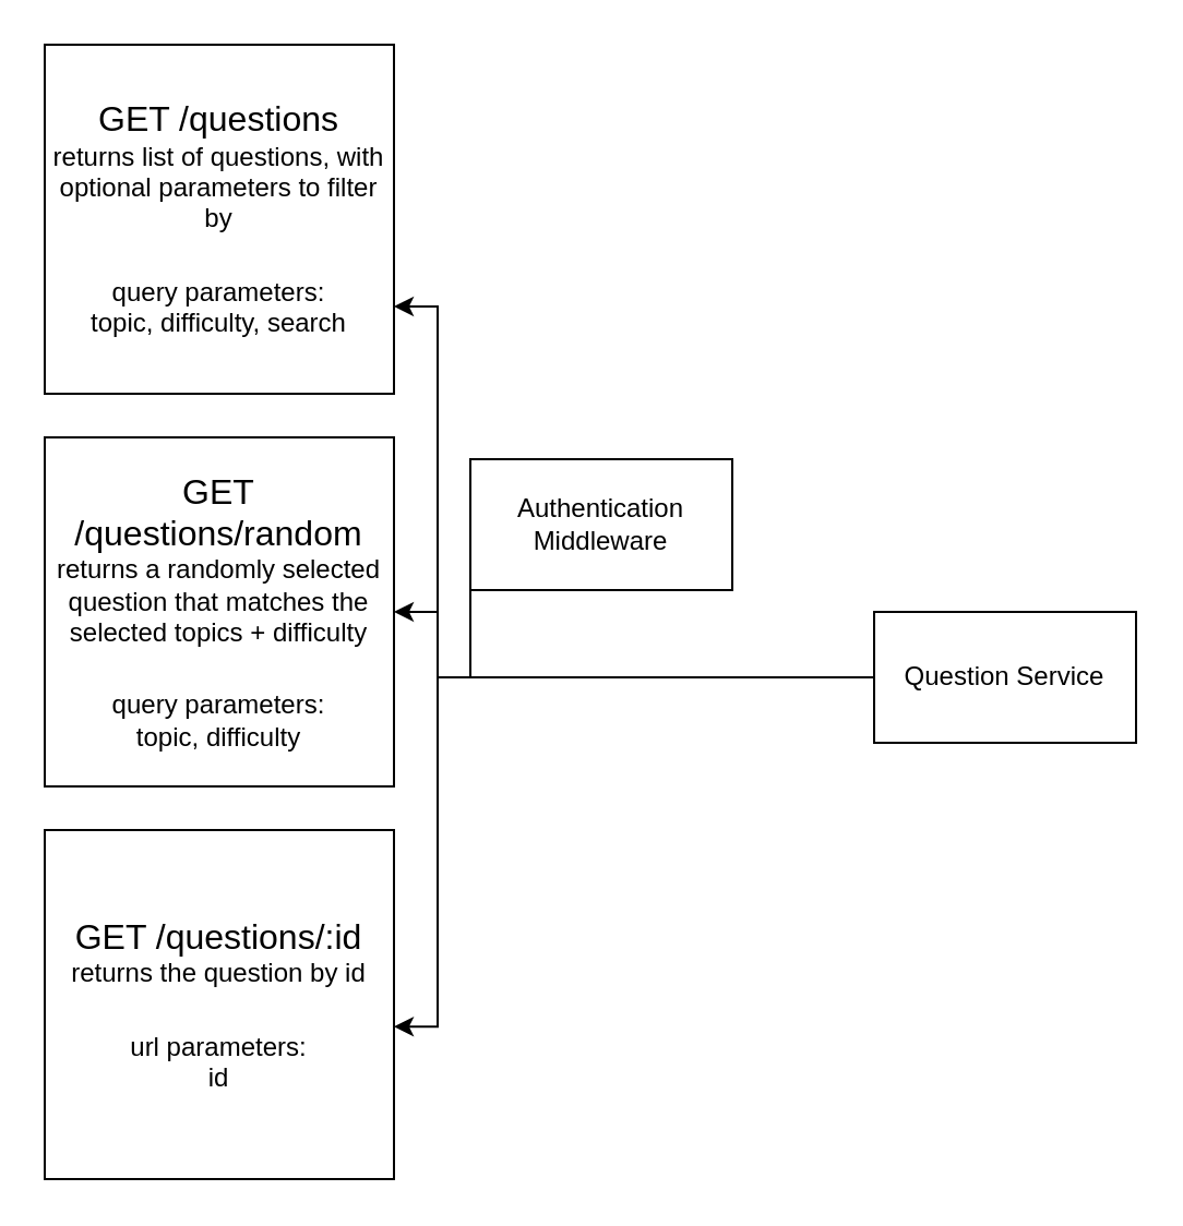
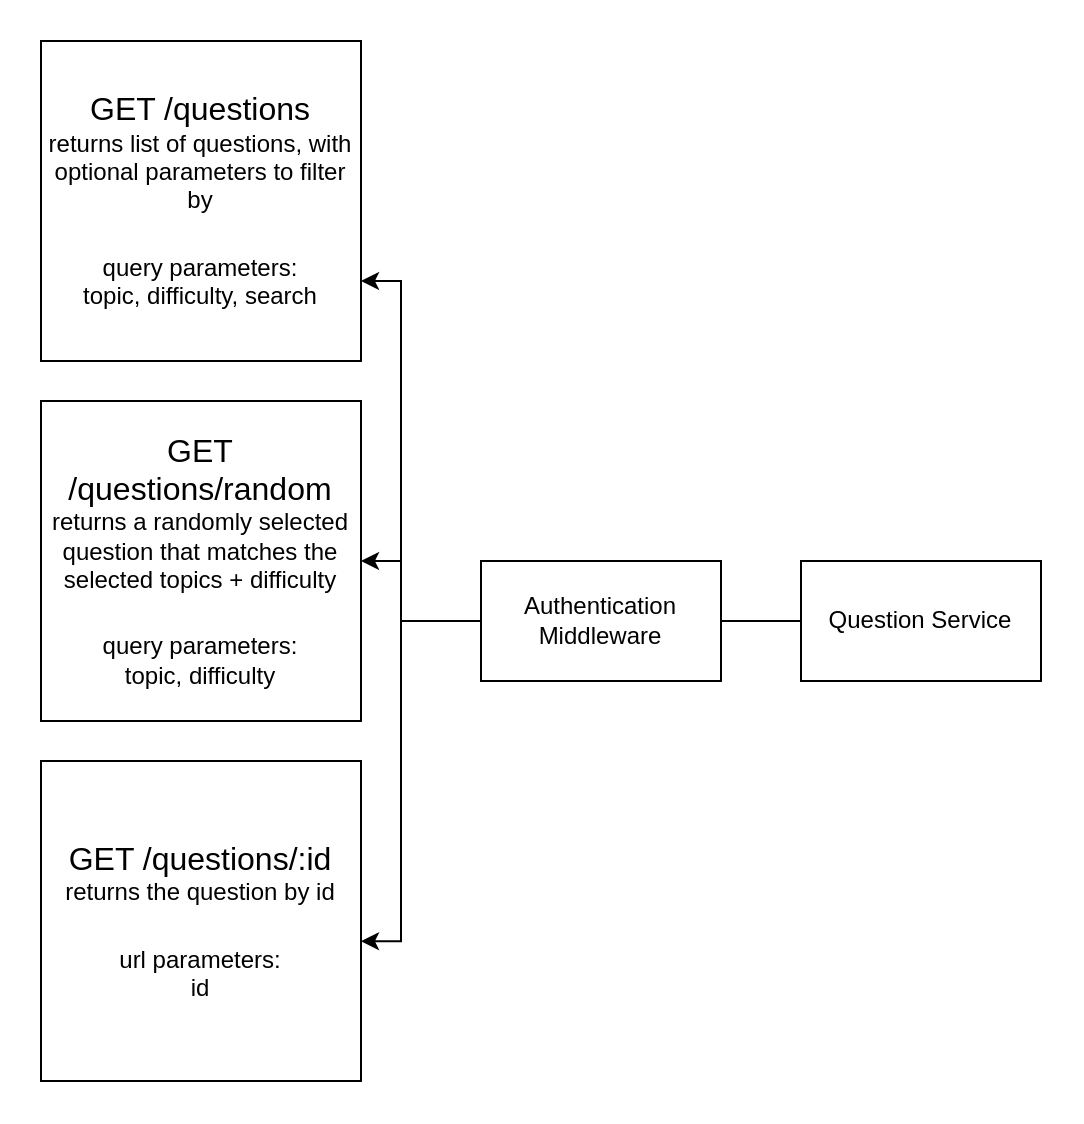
  <mxCell id="0" />
  <mxCell id="1" parent="0" />
  <mxCell id="2" style="edgeStyle=orthogonalEdgeStyle;rounded=0;orthogonalLoop=1;jettySize=auto;html=1;exitX=0;exitY=0.5;exitDx=0;exitDy=0;" edge="1" parent="1" source="4" target="5"><mxGeometry relative="1" as="geometry"><mxPoint x="210" y="150" as="targetPoint" /><Array as="points"><mxPoint x="200" y="310" /><mxPoint x="200" y="140" /></Array></mxGeometry></mxCell>
  <mxCell id="3" style="edgeStyle=orthogonalEdgeStyle;rounded=0;orthogonalLoop=1;jettySize=auto;html=1;entryX=1;entryY=0.5;entryDx=0;entryDy=0;exitX=0;exitY=0.5;exitDx=0;exitDy=0;" edge="1" parent="1" source="4" target="6"><mxGeometry relative="1" as="geometry"><Array as="points"><mxPoint x="200" y="310" /><mxPoint x="200" y="280" /></Array></mxGeometry></mxCell>
  <mxCell id="4" value="Question Service" style="rounded=0;whiteSpace=wrap;html=1;" vertex="1" parent="1"><mxGeometry x="400" y="280" width="120" height="60" as="geometry" /></mxCell>
  <mxCell id="5" value="&lt;font style=&quot;font-size: 16px;&quot;&gt;GET /questions&lt;/font&gt;&lt;div&gt;&lt;font&gt;returns list of questions, with optional parameters to filter by&lt;br&gt;&lt;/font&gt;&lt;div&gt;&lt;div&gt;&lt;span style=&quot;font-size: 16px;&quot;&gt;&lt;br&gt;&lt;/span&gt;&lt;div&gt;query parameters:&lt;/div&gt;&lt;div&gt;topic, difficulty, search&lt;/div&gt;&lt;/div&gt;&lt;/div&gt;&lt;/div&gt;" style="rounded=0;whiteSpace=wrap;html=1;" vertex="1" parent="1"><mxGeometry x="20" y="20" width="160" height="160" as="geometry" /></mxCell>
  <mxCell id="6" value="&lt;font style=&quot;font-size: 16px;&quot;&gt;GET /questions/random&lt;/font&gt;&lt;div&gt;&lt;font&gt;returns a randomly selected question that matches the selected topics + difficulty&lt;br&gt;&lt;/font&gt;&lt;div&gt;&lt;div&gt;&lt;span style=&quot;font-size: 16px;&quot;&gt;&lt;br&gt;&lt;/span&gt;&lt;div&gt;query parameters:&lt;/div&gt;&lt;div&gt;topic, difficulty&lt;/div&gt;&lt;/div&gt;&lt;/div&gt;&lt;/div&gt;" style="rounded=0;whiteSpace=wrap;html=1;" vertex="1" parent="1"><mxGeometry x="20" y="200" width="160" height="160" as="geometry" /></mxCell>
  <mxCell id="7" value="&lt;font style=&quot;font-size: 16px;&quot;&gt;GET /questions/:id&lt;/font&gt;&lt;div&gt;&lt;font&gt;returns the question by id&lt;br&gt;&lt;/font&gt;&lt;div&gt;&lt;span style=&quot;font-size: 16px;&quot;&gt;&lt;br&gt;&lt;/span&gt;&lt;div&gt;url parameters:&lt;/div&gt;&lt;div&gt;id&lt;/div&gt;&lt;/div&gt;&lt;/div&gt;" style="rounded=0;whiteSpace=wrap;html=1;" vertex="1" parent="1"><mxGeometry x="20" y="380" width="160" height="160" as="geometry" /></mxCell>
  <mxCell id="8" style="edgeStyle=orthogonalEdgeStyle;rounded=0;orthogonalLoop=1;jettySize=auto;html=1;entryX=1;entryY=0.563;entryDx=0;entryDy=0;entryPerimeter=0;exitX=0;exitY=0.5;exitDx=0;exitDy=0;" edge="1" parent="1" source="9" target="7"><mxGeometry relative="1" as="geometry"><Array as="points"><mxPoint x="200" y="310" /><mxPoint x="200" y="470" /></Array></mxGeometry></mxCell>
- <mxCell id="9" value="Authentication Middleware" style="rounded=0;whiteSpace=wrap;html=1;" vertex="1" parent="1"><mxGeometry x="215" y="210" width="120" height="60" as="geometry" /></mxCell>
+ <mxCell id="9" value="Authentication Middleware" style="rounded=0;whiteSpace=wrap;html=1;" vertex="1" parent="1"><mxGeometry x="240" y="280" width="120" height="60" as="geometry" /></mxCell>
